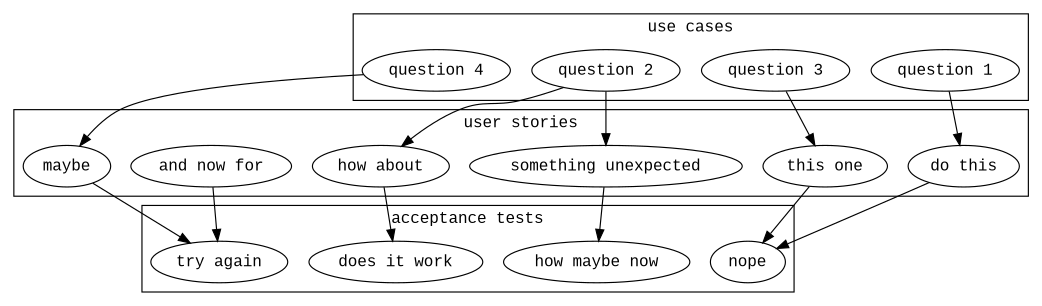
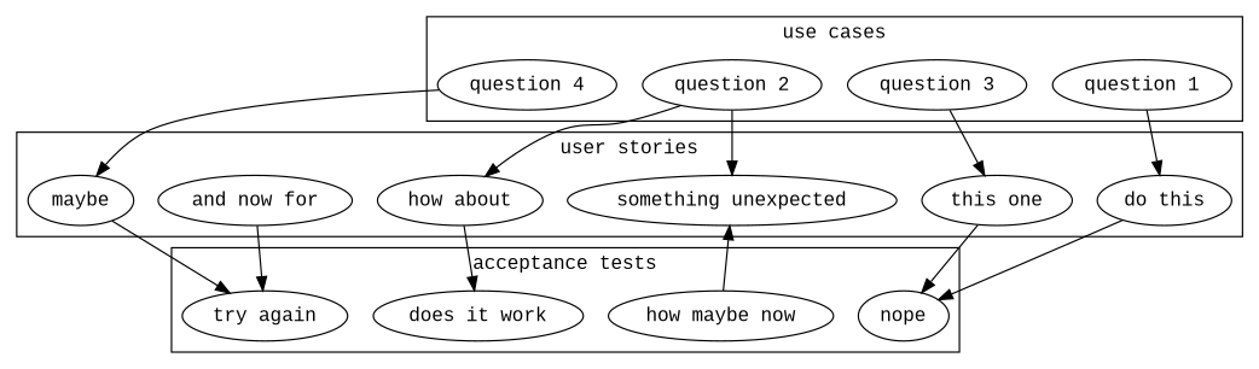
  digraph {
    fontname="Liberation Mono"
    rankdir=TB
    node [fontname="Liberation Mono"]
    edge [fontname="Liberation Mono"]
    n1 [label="question 1"]
    n2 [label="question 2"]
    n3 [label="question 3"]
    n4 [label="question 4"]
    n5 [label="do this"]
    n6 [label="and now for"]
    n7 [label="something unexpected"]
    n8 [label="how about"]
    n9 [label="this one"]
    n10 [label=maybe]
    n11 [label=nope]
    n12 [label="try again"]
    n13 [label="how maybe now"]
    n14 [label="does it work"]
    subgraph cluster_1 {
      label="use cases"
      n1
      n2
      n3
      n4
    }
    subgraph cluster_2 {
      label="user stories"
      n5
      n6
      n7
      n8
      n9
      n10
    }
    subgraph cluster_3 {
      label="acceptance tests"
      n11
      n12
      n13
      n14
    }
    n1 -> n5
    n2 -> n7
    n2 -> n8
    n3 -> n9
    n4 -> n10
    n5 -> n11
    n6 -> n12
-   n7 -> n13
+   n13 -> n7
    n8 -> n14
    n9 -> n11
    n10 -> n12
  }
